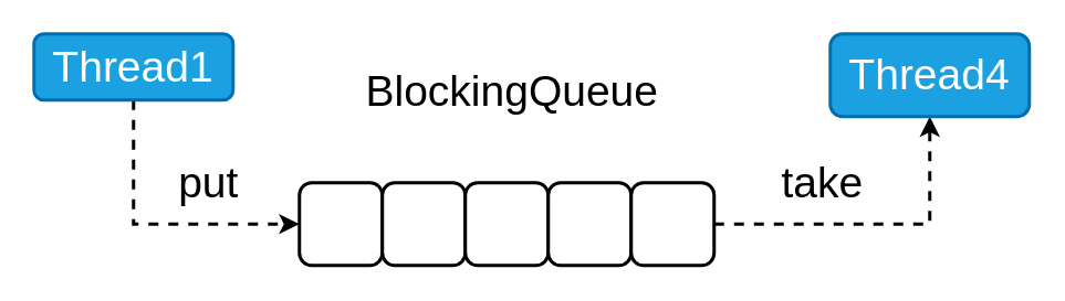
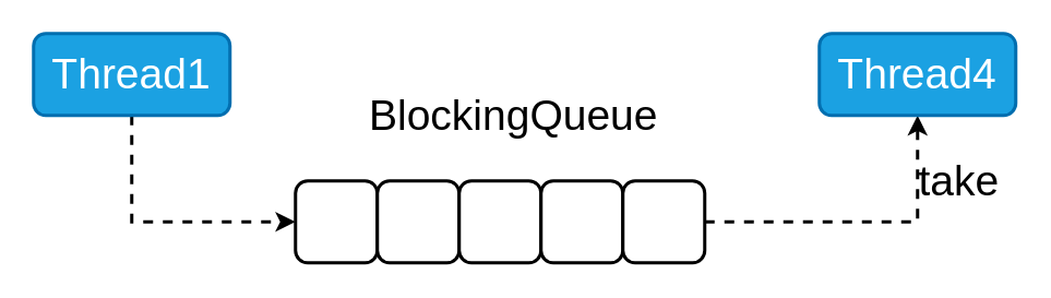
  <mxCell id="0" />
  <mxCell id="1" parent="0" />
  <mxCell id="2" value="" style="rounded=1;whiteSpace=wrap;html=1;strokeWidth=2;fontSize=26;" vertex="1" parent="1"><mxGeometry x="180" y="110" width="50" height="50" as="geometry" /></mxCell>
  <mxCell id="3" value="" style="rounded=1;whiteSpace=wrap;html=1;strokeWidth=2;fontSize=26;" vertex="1" parent="1"><mxGeometry x="230" y="110" width="50" height="50" as="geometry" /></mxCell>
  <mxCell id="4" value="" style="rounded=1;whiteSpace=wrap;html=1;strokeWidth=2;fontSize=26;" vertex="1" parent="1"><mxGeometry x="280" y="110" width="50" height="50" as="geometry" /></mxCell>
  <mxCell id="5" value="" style="rounded=1;whiteSpace=wrap;html=1;strokeWidth=2;fontSize=26;" vertex="1" parent="1"><mxGeometry x="330" y="110" width="50" height="50" as="geometry" /></mxCell>
  <mxCell id="6" style="edgeStyle=orthogonalEdgeStyle;rounded=0;orthogonalLoop=1;jettySize=auto;html=1;exitX=1;exitY=0.5;exitDx=0;exitDy=0;entryX=0.5;entryY=1;entryDx=0;entryDy=0;dashed=1;strokeWidth=2;fontSize=26;" edge="1" parent="1" source="7" target="10"><mxGeometry relative="1" as="geometry" /></mxCell>
  <mxCell id="7" value="" style="rounded=1;whiteSpace=wrap;html=1;strokeWidth=2;fontSize=26;" vertex="1" parent="1"><mxGeometry x="380" y="110" width="50" height="50" as="geometry" /></mxCell>
  <mxCell id="8" style="edgeStyle=orthogonalEdgeStyle;rounded=0;orthogonalLoop=1;jettySize=auto;html=1;exitX=0.5;exitY=1;exitDx=0;exitDy=0;entryX=0;entryY=0.5;entryDx=0;entryDy=0;dashed=1;strokeWidth=2;fontSize=26;" edge="1" parent="1" source="9" target="2"><mxGeometry relative="1" as="geometry" /></mxCell>
- <mxCell id="9" value="Thread1" style="rounded=1;whiteSpace=wrap;html=1;strokeWidth=2;fontSize=26;fillColor=#1ba1e2;strokeColor=#006EAF;fontColor=#ffffff;" vertex="1" parent="1"><mxGeometry x="20" y="20" width="120" height="40" as="geometry" /></mxCell>
+ <mxCell id="9" value="Thread1" style="rounded=1;whiteSpace=wrap;html=1;strokeWidth=2;fontSize=26;fillColor=#1ba1e2;strokeColor=#006EAF;fontColor=#ffffff;" vertex="1" parent="1"><mxGeometry x="20" y="20" width="120" height="50" as="geometry" /></mxCell>
  <mxCell id="10" value="&lt;span style=&quot;white-space: normal&quot;&gt;Thread4&lt;/span&gt;" style="rounded=1;whiteSpace=wrap;html=1;strokeWidth=2;fontSize=26;fillColor=#1ba1e2;strokeColor=#006EAF;fontColor=#ffffff;" vertex="1" parent="1"><mxGeometry x="500" y="20" width="120" height="50" as="geometry" /></mxCell>
- <mxCell id="11" value="put" style="text;html=1;align=center;verticalAlign=middle;resizable=0;points=[];autosize=1;fontSize=26;" vertex="1" parent="1"><mxGeometry x="100" y="90" width="50" height="40" as="geometry" /></mxCell>
- <mxCell id="12" value="take" style="text;html=1;align=center;verticalAlign=middle;resizable=0;points=[];autosize=1;fontSize=26;" vertex="1" parent="1"><mxGeometry x="465" y="90" width="60" height="40" as="geometry" /></mxCell>
- <mxCell id="13" value="BlockingQueue" style="text;html=1;align=center;verticalAlign=middle;resizable=0;points=[];autosize=1;fontSize=26;" vertex="1" parent="1"><mxGeometry x="213" y="35" width="190" height="40" as="geometry" /></mxCell>
+ <mxCell id="12" value="take" style="text;html=1;align=center;verticalAlign=middle;resizable=0;points=[];autosize=1;fontSize=26;" vertex="1" parent="1"><mxGeometry x="555" y="90" width="60" height="40" as="geometry" /></mxCell>
+ <mxCell id="13" value="BlockingQueue" style="text;html=1;align=center;verticalAlign=middle;resizable=0;points=[];autosize=1;fontSize=26;" vertex="1" parent="1"><mxGeometry x="218" y="50" width="190" height="40" as="geometry" /></mxCell>
